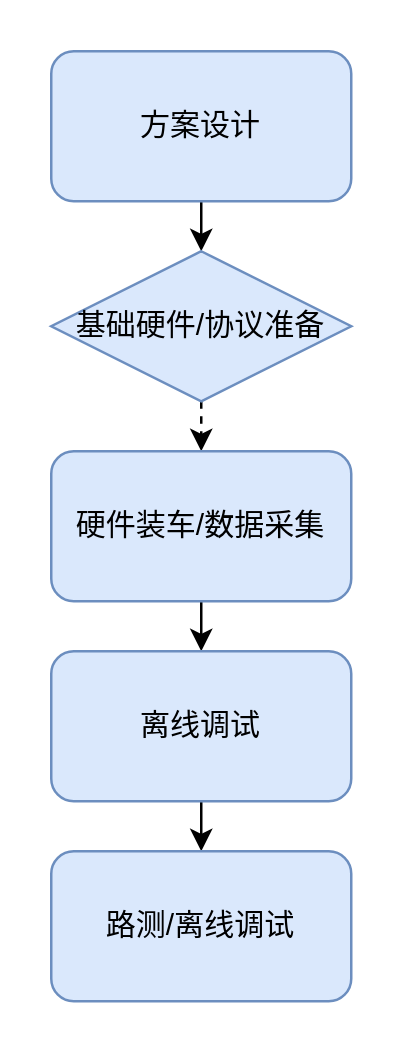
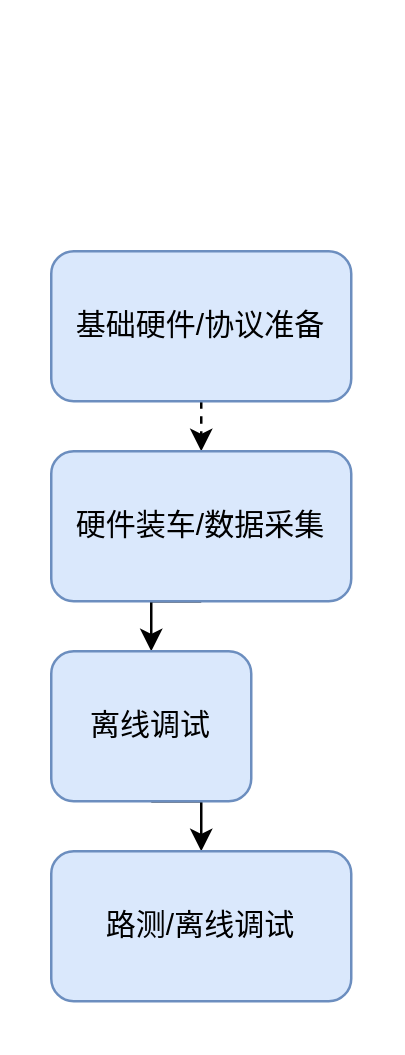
  <mxCell id="0" />
  <mxCell id="1" parent="0" />
- <mxCell id="2" style="edgeStyle=orthogonalEdgeStyle;rounded=0;orthogonalLoop=1;jettySize=auto;html=1;exitX=0.5;exitY=1;exitDx=0;exitDy=0;entryX=0.5;entryY=0;entryDx=0;entryDy=0;" edge="1" parent="1" source="3" target="5"><mxGeometry relative="1" as="geometry" /></mxCell>
- <mxCell id="3" value="方案设计" style="rounded=1;whiteSpace=wrap;html=1;fillColor=#dae8fc;strokeColor=#6c8ebf;" vertex="1" parent="1"><mxGeometry x="20" y="20" width="120" height="60" as="geometry" /></mxCell>
  <mxCell id="4" style="edgeStyle=orthogonalEdgeStyle;rounded=0;orthogonalLoop=1;jettySize=auto;html=1;exitX=0.5;exitY=1;exitDx=0;exitDy=0;entryX=0.5;entryY=0;entryDx=0;entryDy=0;dashed=1;" edge="1" parent="1" source="5" target="7"><mxGeometry relative="1" as="geometry" /></mxCell>
- <mxCell id="5" value="基础硬件/协议准备" style="rhombus;whiteSpace=wrap;html=1;fillColor=#dae8fc;strokeColor=#6c8ebf;" vertex="1" parent="1"><mxGeometry x="20" y="100" width="120" height="60" as="geometry" /></mxCell>
+ <mxCell id="5" value="基础硬件/协议准备" style="rounded=1;whiteSpace=wrap;html=1;fillColor=#dae8fc;strokeColor=#6c8ebf;" vertex="1" parent="1"><mxGeometry x="20" y="100" width="120" height="60" as="geometry" /></mxCell>
  <mxCell id="6" style="edgeStyle=orthogonalEdgeStyle;rounded=0;orthogonalLoop=1;jettySize=auto;html=1;exitX=0.5;exitY=1;exitDx=0;exitDy=0;entryX=0.5;entryY=0;entryDx=0;entryDy=0;" edge="1" parent="1" source="7" target="9"><mxGeometry relative="1" as="geometry" /></mxCell>
  <mxCell id="7" value="硬件装车/数据采集" style="rounded=1;whiteSpace=wrap;html=1;fillColor=#dae8fc;strokeColor=#6c8ebf;" vertex="1" parent="1"><mxGeometry x="20" y="180" width="120" height="60" as="geometry" /></mxCell>
  <mxCell id="8" style="edgeStyle=orthogonalEdgeStyle;rounded=0;orthogonalLoop=1;jettySize=auto;html=1;exitX=0.5;exitY=1;exitDx=0;exitDy=0;entryX=0.5;entryY=0;entryDx=0;entryDy=0;" edge="1" parent="1" source="9" target="10"><mxGeometry relative="1" as="geometry" /></mxCell>
- <mxCell id="9" value="离线调试" style="rounded=1;whiteSpace=wrap;html=1;fillColor=#dae8fc;strokeColor=#6c8ebf;" vertex="1" parent="1"><mxGeometry x="20" y="260" width="120" height="60" as="geometry" /></mxCell>
+ <mxCell id="9" value="离线调试" style="rounded=1;whiteSpace=wrap;html=1;fillColor=#dae8fc;strokeColor=#6c8ebf;" vertex="1" parent="1"><mxGeometry x="20" y="260" width="80" height="60" as="geometry" /></mxCell>
  <mxCell id="10" value="路测/离线调试" style="rounded=1;whiteSpace=wrap;html=1;fillColor=#dae8fc;strokeColor=#6c8ebf;" vertex="1" parent="1"><mxGeometry x="20" y="340" width="120" height="60" as="geometry" /></mxCell>
